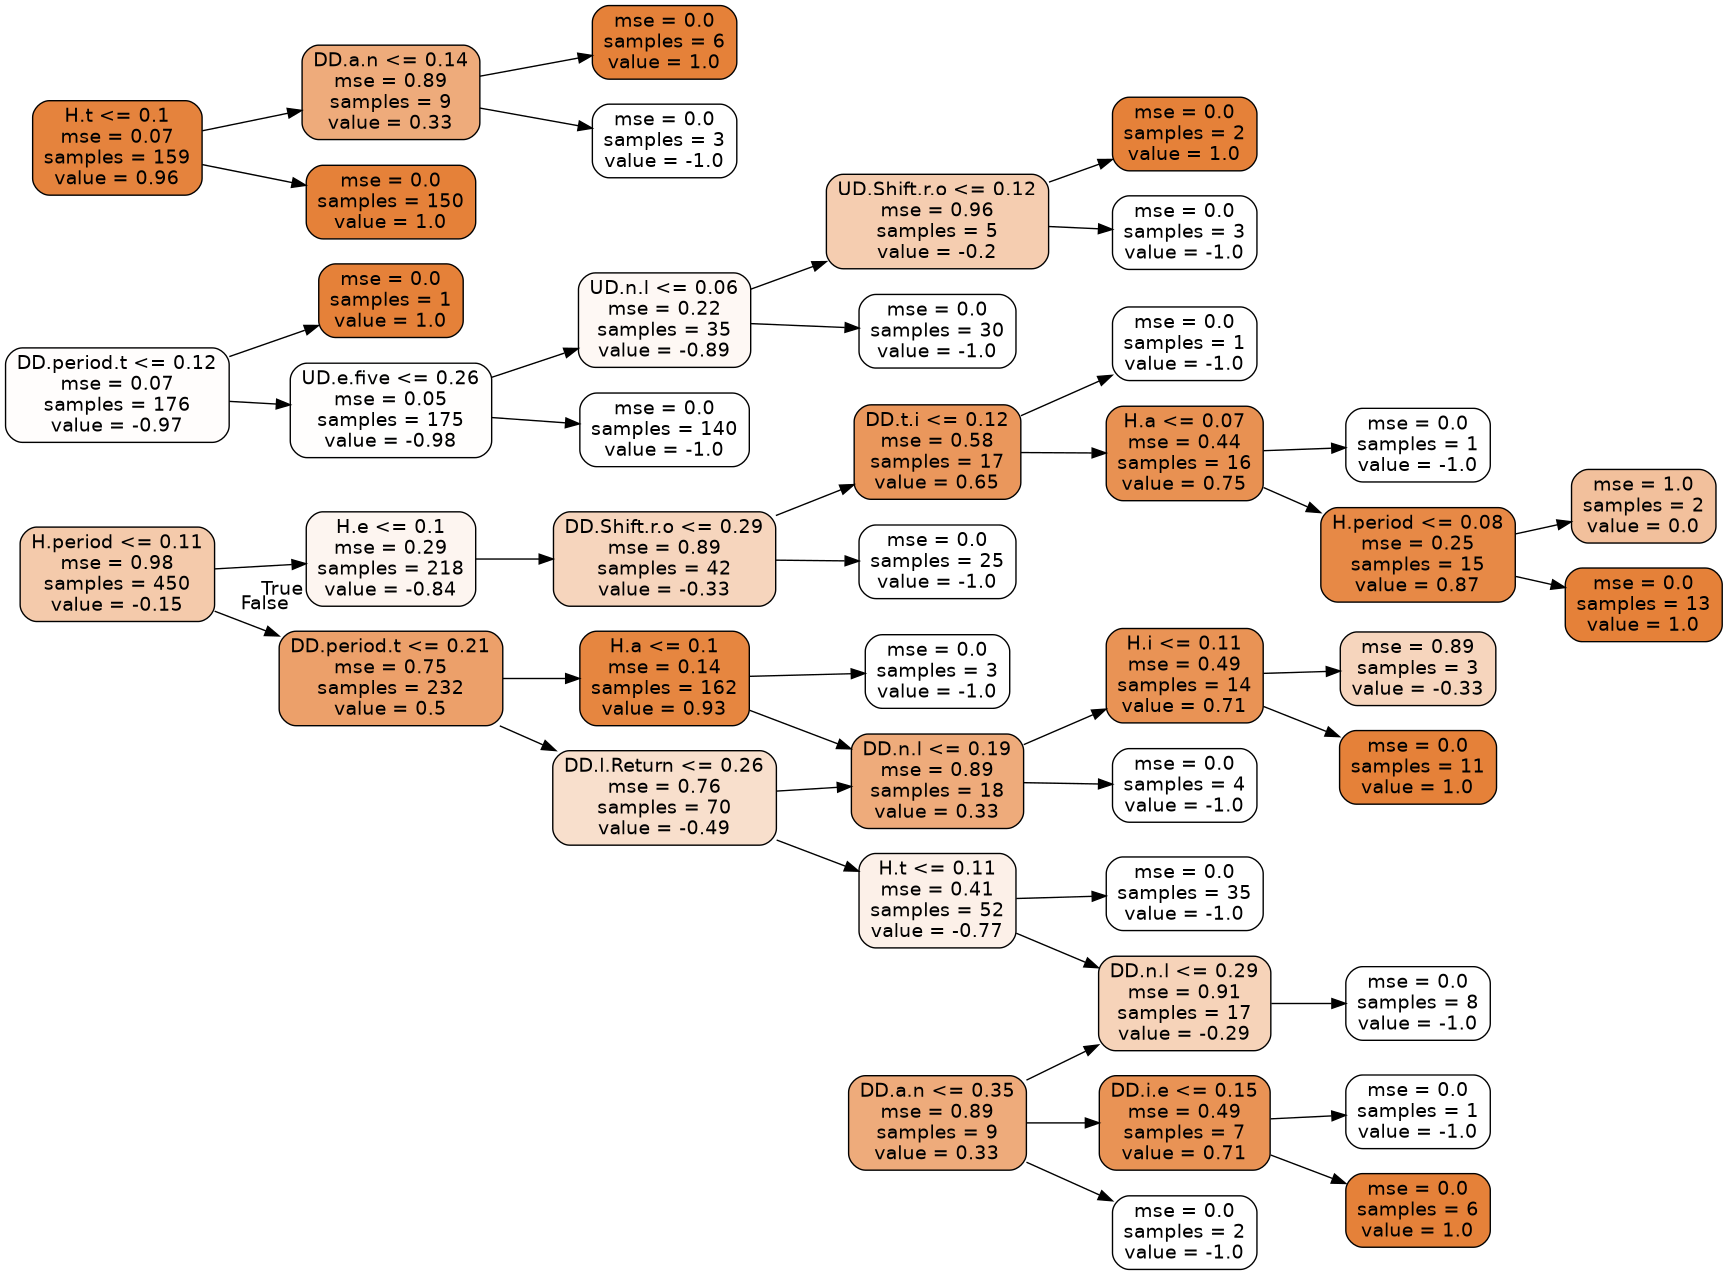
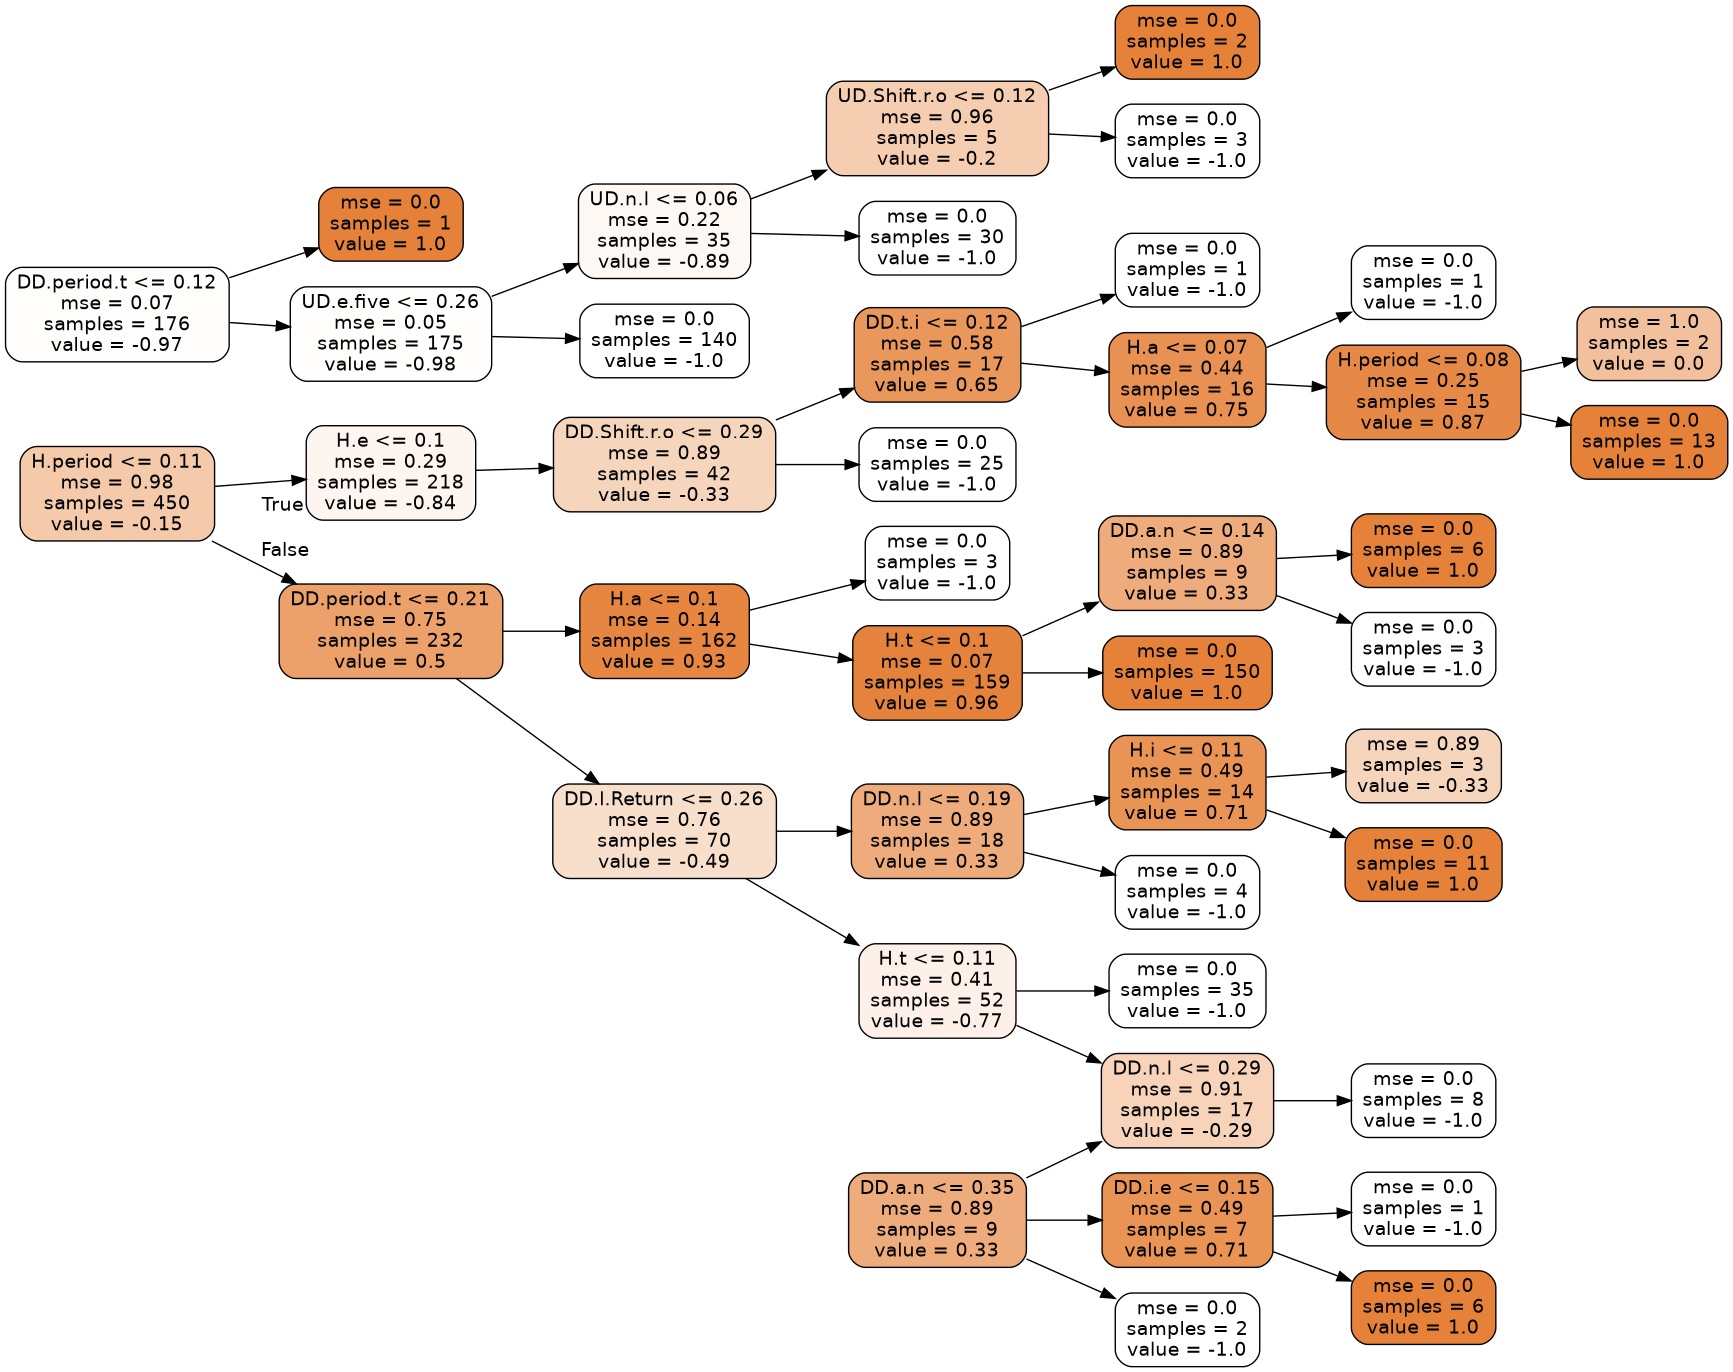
  digraph {
    rankdir=LR
    node [color=black fillcolor="#ffffff" fontname=helvetica shape=box style="filled, rounded"]
    edge [fontname=helvetica]
    n1 [fillcolor="#f4caab" label="H.period <= 0.11\nmse = 0.98\nsamples = 450\nvalue = -0.15"]
    n2 [fillcolor="#fdf5f0" label="H.e <= 0.1\nmse = 0.29\nsamples = 218\nvalue = -0.84"]
    n3 [fillcolor="#eca06a" label="DD.period.t <= 0.21\nmse = 0.75\nsamples = 232\nvalue = 0.5"]
    n4 [fillcolor="#f6d5bd" label="DD.Shift.r.o <= 0.29\nmse = 0.89\nsamples = 42\nvalue = -0.33"]
    n5 [fillcolor="#e68640" label="H.a <= 0.1\nmse = 0.14\nsamples = 162\nvalue = 0.93"]
    n6 [fillcolor="#f8dfcc" label="DD.l.Return <= 0.26\nmse = 0.76\nsamples = 70\nvalue = -0.49"]
    n7 [fillcolor="#fffdfc" label="DD.period.t <= 0.12\nmse = 0.07\nsamples = 176\nvalue = -0.97"]
    n8 [fillcolor="#e58139" label="mse = 0.0\nsamples = 1\nvalue = 1.0"]
    n9 [fillcolor="#fffefd" label="UD.e.five <= 0.26\nmse = 0.05\nsamples = 175\nvalue = -0.98"]
    n10 [fillcolor="#ea975c" label="DD.t.i <= 0.12\nmse = 0.58\nsamples = 17\nvalue = 0.65"]
    n11 [label="mse = 0.0\nsamples = 25\nvalue = -1.0"]
    n12 [fillcolor="#fef8f4" label="UD.n.l <= 0.06\nmse = 0.22\nsamples = 35\nvalue = -0.89"]
    n13 [label="mse = 0.0\nsamples = 140\nvalue = -1.0"]
    n14 [fillcolor="#f5cdb0" label="UD.Shift.r.o <= 0.12\nmse = 0.96\nsamples = 5\nvalue = -0.2"]
    n15 [label="mse = 0.0\nsamples = 30\nvalue = -1.0"]
    n16 [fillcolor="#e58139" label="mse = 0.0\nsamples = 2\nvalue = 1.0"]
    n17 [label="mse = 0.0\nsamples = 3\nvalue = -1.0"]
    n18 [label="mse = 0.0\nsamples = 1\nvalue = -1.0"]
    n19 [fillcolor="#e89152" label="H.a <= 0.07\nmse = 0.44\nsamples = 16\nvalue = 0.75"]
    n20 [label="mse = 0.0\nsamples = 1\nvalue = -1.0"]
    n21 [fillcolor="#e78946" label="H.period <= 0.08\nmse = 0.25\nsamples = 15\nvalue = 0.87"]
    n22 [fillcolor="#f2c09c" label="mse = 1.0\nsamples = 2\nvalue = 0.0"]
    n23 [fillcolor="#e58139" label="mse = 0.0\nsamples = 13\nvalue = 1.0"]
    n24 [label="mse = 0.0\nsamples = 3\nvalue = -1.0"]
    n25 [fillcolor="#e5833d" label="H.t <= 0.1\nmse = 0.07\nsamples = 159\nvalue = 0.96"]
    n26 [fillcolor="#eeab7b" label="DD.n.l <= 0.19\nmse = 0.89\nsamples = 18\nvalue = 0.33"]
    n27 [fillcolor="#fcf0e8" label="H.t <= 0.11\nmse = 0.41\nsamples = 52\nvalue = -0.77"]
    n28 [fillcolor="#eeab7b" label="DD.a.n <= 0.14\nmse = 0.89\nsamples = 9\nvalue = 0.33"]
    n29 [fillcolor="#e58139" label="mse = 0.0\nsamples = 150\nvalue = 1.0"]
    n30 [fillcolor="#e58139" label="mse = 0.0\nsamples = 6\nvalue = 1.0"]
    n31 [label="mse = 0.0\nsamples = 3\nvalue = -1.0"]
    n32 [fillcolor="#e99355" label="H.i <= 0.11\nmse = 0.49\nsamples = 14\nvalue = 0.71"]
    n33 [label="mse = 0.0\nsamples = 4\nvalue = -1.0"]
    n34 [label="mse = 0.0\nsamples = 35\nvalue = -1.0"]
    n35 [fillcolor="#f6d3b9" label="DD.n.l <= 0.29\nmse = 0.91\nsamples = 17\nvalue = -0.29"]
    n36 [fillcolor="#f6d5bd" label="mse = 0.89\nsamples = 3\nvalue = -0.33"]
    n37 [fillcolor="#e58139" label="mse = 0.0\nsamples = 11\nvalue = 1.0"]
    n38 [label="mse = 0.0\nsamples = 8\nvalue = -1.0"]
    n39 [fillcolor="#eeab7b" label="DD.a.n <= 0.35\nmse = 0.89\nsamples = 9\nvalue = 0.33"]
    n40 [fillcolor="#e99355" label="DD.i.e <= 0.15\nmse = 0.49\nsamples = 7\nvalue = 0.71"]
    n41 [label="mse = 0.0\nsamples = 2\nvalue = -1.0"]
    n42 [label="mse = 0.0\nsamples = 1\nvalue = -1.0"]
    n43 [fillcolor="#e58139" label="mse = 0.0\nsamples = 6\nvalue = 1.0"]
    n1 -> n2 [headlabel=True labelangle=45 labeldistance=2.5]
    n1 -> n3 [headlabel=False labelangle=-45 labeldistance=2.5]
    n2 -> n4
    n3 -> n5
    n3 -> n6
    n4 -> n10
    n4 -> n11
    n5 -> n24
-   n5 -> n26
+   n5 -> n25
    n6 -> n26
    n6 -> n27
    n7 -> n8
    n7 -> n9
    n9 -> n12
    n9 -> n13
    n10 -> n18
    n10 -> n19
    n12 -> n14
    n12 -> n15
    n14 -> n16
    n14 -> n17
    n19 -> n20
    n19 -> n21
    n21 -> n22
    n21 -> n23
    n25 -> n28
    n25 -> n29
    n26 -> n32
    n26 -> n33
    n27 -> n34
    n27 -> n35
    n28 -> n30
    n28 -> n31
    n32 -> n36
    n32 -> n37
    n35 -> n38
    n39 -> n35
    n39 -> n40
    n39 -> n41
    n40 -> n42
    n40 -> n43
  }
